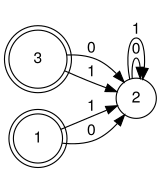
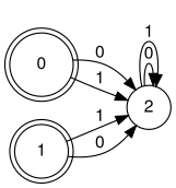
  digraph {
    fontname="Helvetica,Arial,sans-serif"
    rankdir=LR
    node [fillcolor=white fontname="Helvetica,Arial,sans-serif" shape=doublecircle style=filled]
    edge [fontname="Helvetica,Arial,sans-serif"]
-   3
+   3 [label=0]
    2 [shape=circle]
    1
    3 -> 2 [label=0]
    3 -> 2 [label=1]
    2 -> 2 [label=0]
    2 -> 2 [label=1]
    1 -> 2 [label=1]
    1 -> 2 [label=0]
  }
